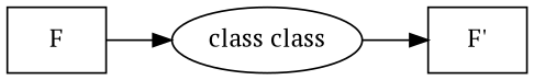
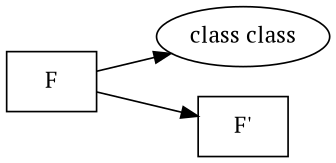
  digraph {
    fontname="PT Serif"
    rankdir=LR
    node [fontname="PT Serif" shape=box]
    edge [fontname="PT Serif"]
    n1 [label=F]
    n2 [label="class class" shape=ellipse]
    n3 [label="F'"]
    n1 -> n2
-   n2 -> n3
+   n1 -> n3
  }
